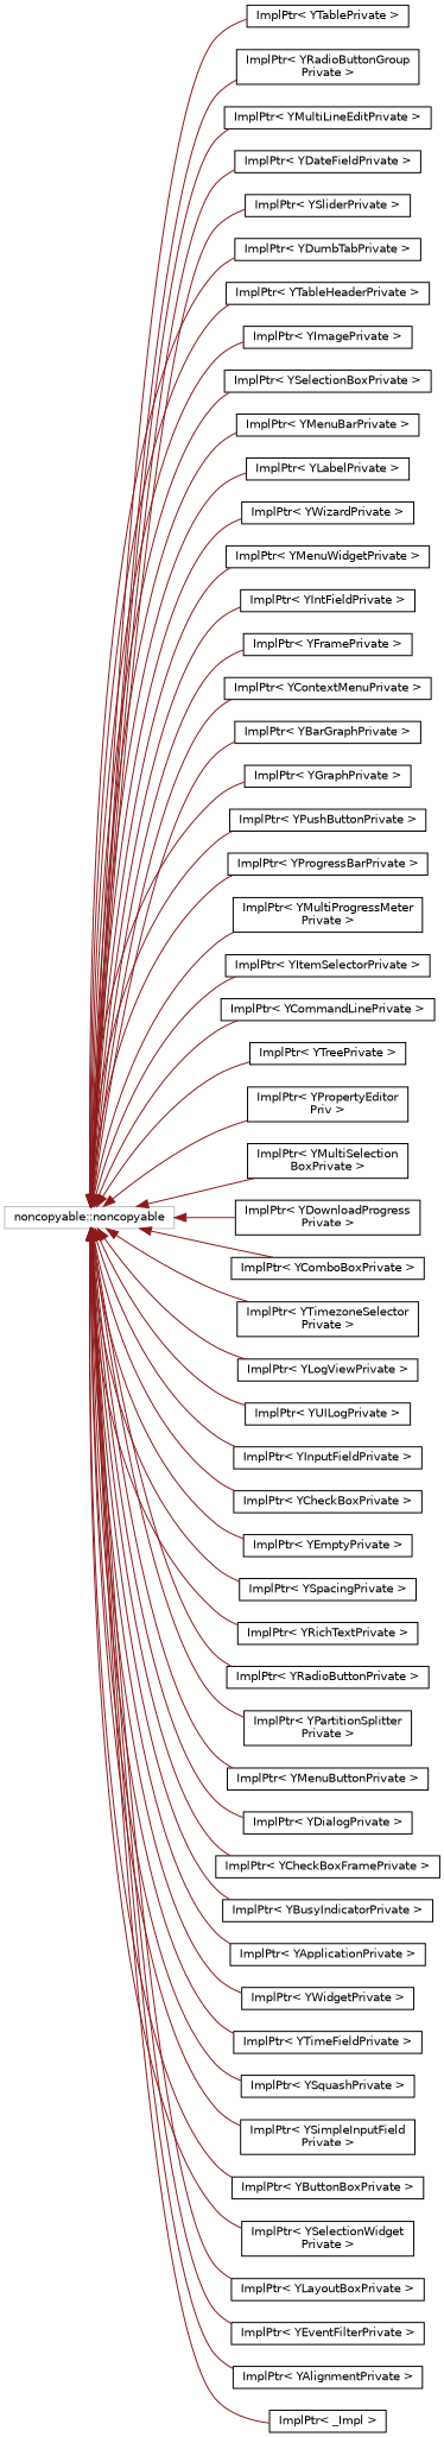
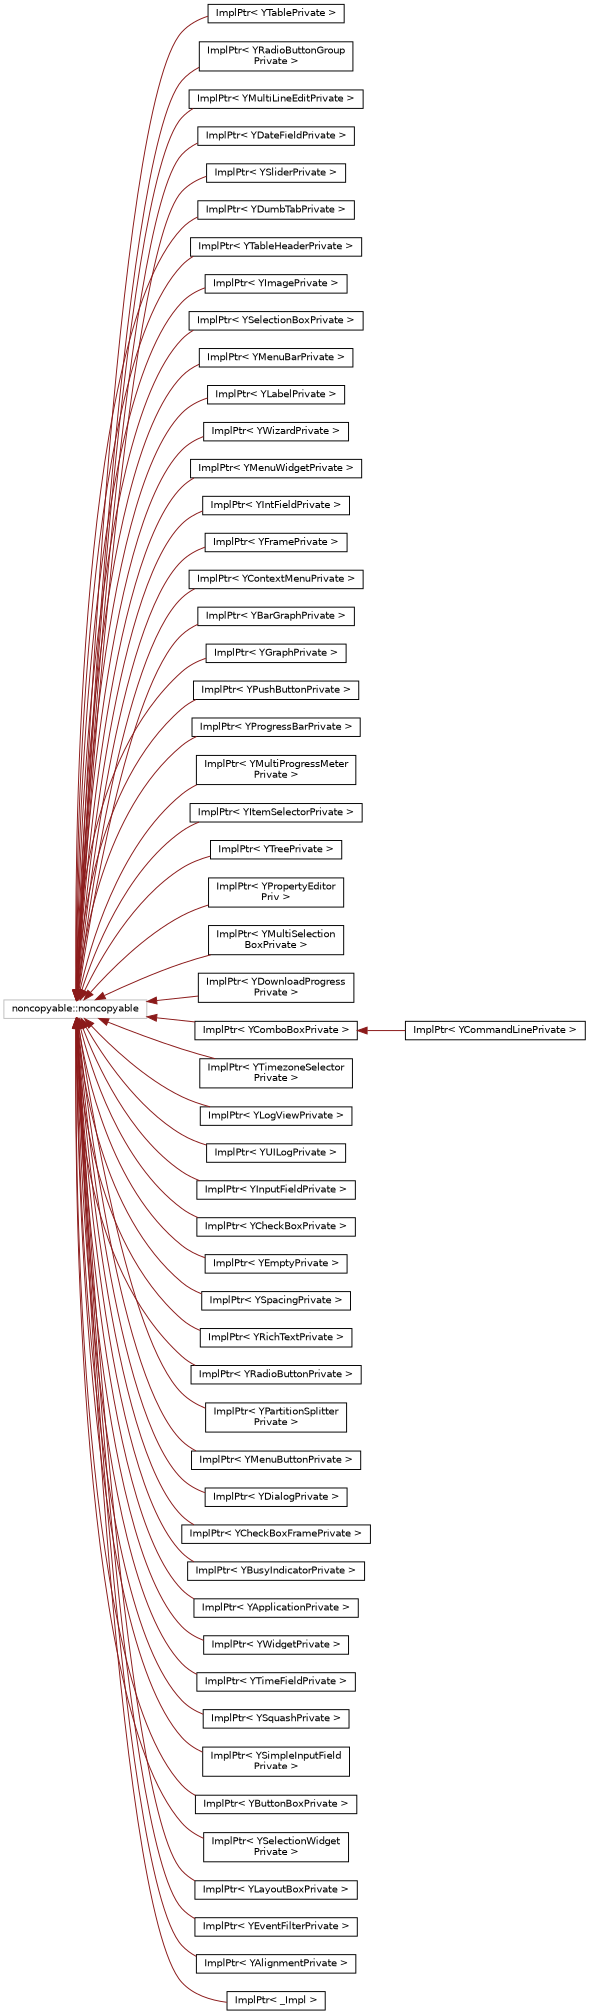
  digraph {
    rankdir=LR
    node [color=black fillcolor=white fontname=Helvetica fontsize=10 shape=record style=filled]
    edge [color=firebrick4 dir=back fontname=Helvetica fontsize=10 labelfontname=Helvetica labelfontsize=10 style=solid]
    n1 [color=grey75 height=0.2 label="noncopyable::noncopyable" width=0.4]
    n2 [height=0.2 label="ImplPtr\< YTablePrivate \>" width=0.4]
    n3 [height=0.2 label="ImplPtr\< YRadioButtonGroup\lPrivate \>" width=0.4]
    n4 [height=0.2 label="ImplPtr\< YMultiLineEditPrivate \>" width=0.4]
    n5 [height=0.2 label="ImplPtr\< YDateFieldPrivate \>" width=0.4]
    n6 [height=0.2 label="ImplPtr\< YSliderPrivate \>" width=0.4]
    n7 [height=0.2 label="ImplPtr\< YDumbTabPrivate \>" width=0.4]
    n8 [height=0.2 label="ImplPtr\< YTableHeaderPrivate \>" width=0.4]
    n9 [height=0.2 label="ImplPtr\< YImagePrivate \>" width=0.4]
    n10 [height=0.2 label="ImplPtr\< YSelectionBoxPrivate \>" width=0.4]
    n11 [height=0.2 label="ImplPtr\< YMenuBarPrivate \>" width=0.4]
    n12 [height=0.2 label="ImplPtr\< YLabelPrivate \>" width=0.4]
    n13 [height=0.2 label="ImplPtr\< YWizardPrivate \>" width=0.4]
    n14 [height=0.2 label="ImplPtr\< YMenuWidgetPrivate \>" width=0.4]
    n15 [height=0.2 label="ImplPtr\< YIntFieldPrivate \>" width=0.4]
    n16 [height=0.2 label="ImplPtr\< YFramePrivate \>" width=0.4]
    n17 [height=0.2 label="ImplPtr\< YContextMenuPrivate \>" width=0.4]
    n18 [height=0.2 label="ImplPtr\< YBarGraphPrivate \>" width=0.4]
    n19 [height=0.2 label="ImplPtr\< YGraphPrivate \>" width=0.4]
    n20 [height=0.2 label="ImplPtr\< YPushButtonPrivate \>" width=0.4]
    n21 [height=0.2 label="ImplPtr\< YProgressBarPrivate \>" width=0.4]
    n22 [height=0.2 label="ImplPtr\< YMultiProgressMeter\lPrivate \>" width=0.4]
    n23 [height=0.2 label="ImplPtr\< YItemSelectorPrivate \>" width=0.4]
    n24 [height=0.2 label="ImplPtr\< YCommandLinePrivate \>" width=0.4]
    n25 [height=0.2 label="ImplPtr\< YTreePrivate \>" width=0.4]
    n26 [height=0.2 label="ImplPtr\< YPropertyEditor\lPriv \>" width=0.4]
    n27 [height=0.2 label="ImplPtr\< YMultiSelection\lBoxPrivate \>" width=0.4]
    n28 [height=0.2 label="ImplPtr\< YDownloadProgress\lPrivate \>" width=0.4]
    n29 [height=0.2 label="ImplPtr\< YComboBoxPrivate \>" width=0.4]
    n30 [height=0.2 label="ImplPtr\< YTimezoneSelector\lPrivate \>" width=0.4]
    n31 [height=0.2 label="ImplPtr\< YLogViewPrivate \>" width=0.4]
    n32 [height=0.2 label="ImplPtr\< YUILogPrivate \>" width=0.4]
    n33 [height=0.2 label="ImplPtr\< YInputFieldPrivate \>" width=0.4]
    n34 [height=0.2 label="ImplPtr\< YCheckBoxPrivate \>" width=0.4]
    n35 [height=0.2 label="ImplPtr\< YEmptyPrivate \>" width=0.4]
    n36 [height=0.2 label="ImplPtr\< YSpacingPrivate \>" width=0.4]
    n37 [height=0.2 label="ImplPtr\< YRichTextPrivate \>" width=0.4]
    n38 [height=0.2 label="ImplPtr\< YRadioButtonPrivate \>" width=0.4]
    n39 [height=0.2 label="ImplPtr\< YPartitionSplitter\lPrivate \>" width=0.4]
    n40 [height=0.2 label="ImplPtr\< YMenuButtonPrivate \>" width=0.4]
    n41 [height=0.2 label="ImplPtr\< YDialogPrivate \>" width=0.4]
    n42 [height=0.2 label="ImplPtr\< YCheckBoxFramePrivate \>" width=0.4]
    n43 [height=0.2 label="ImplPtr\< YBusyIndicatorPrivate \>" width=0.4]
    n44 [height=0.2 label="ImplPtr\< YApplicationPrivate \>" width=0.4]
    n45 [height=0.2 label="ImplPtr\< YWidgetPrivate \>" width=0.4]
    n46 [height=0.2 label="ImplPtr\< YTimeFieldPrivate \>" width=0.4]
    n47 [height=0.2 label="ImplPtr\< YSquashPrivate \>" width=0.4]
    n48 [height=0.2 label="ImplPtr\< YSimpleInputField\lPrivate \>" width=0.4]
    n49 [height=0.2 label="ImplPtr\< YButtonBoxPrivate \>" width=0.4]
    n50 [height=0.2 label="ImplPtr\< YSelectionWidget\lPrivate \>" width=0.4]
    n51 [height=0.2 label="ImplPtr\< YLayoutBoxPrivate \>" width=0.4]
    n52 [height=0.2 label="ImplPtr\< YEventFilterPrivate \>" width=0.4]
    n53 [height=0.2 label="ImplPtr\< YAlignmentPrivate \>" width=0.4]
    n54 [height=0.2 label="ImplPtr\< _Impl \>" width=0.4]
    n1 -> n2
    n1 -> n3
    n1 -> n4
    n1 -> n5
    n1 -> n6
    n1 -> n7
    n1 -> n8
    n1 -> n9
    n1 -> n10
    n1 -> n11
    n1 -> n12
    n1 -> n13
    n1 -> n14
    n1 -> n15
    n1 -> n16
    n1 -> n17
    n1 -> n18
    n1 -> n19
    n1 -> n20
    n1 -> n21
    n1 -> n22
    n1 -> n23
-   n1 -> n24
+   n29 -> n24
    n1 -> n25
    n1 -> n26
    n1 -> n27
    n1 -> n28
    n1 -> n29
    n1 -> n30
    n1 -> n31
    n1 -> n32
    n1 -> n33
    n1 -> n34
    n1 -> n35
    n1 -> n36
    n1 -> n37
    n1 -> n38
    n1 -> n39
    n1 -> n40
    n1 -> n41
    n1 -> n42
    n1 -> n43
    n1 -> n44
    n1 -> n45
    n1 -> n46
    n1 -> n47
    n1 -> n48
    n1 -> n49
    n1 -> n50
    n1 -> n51
    n1 -> n52
    n1 -> n53
    n1 -> n54
  }
